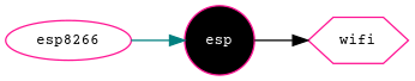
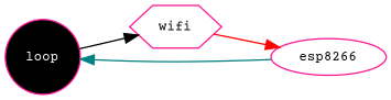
  digraph {
    fontname="Courier Prime"
    rankdir=LR
    node [color=deeppink fillcolor=white fontname="Courier Prime" fontsize=10 style=filled]
    edge [fontname="Courier Prime" fontsize=10 labelfontname=Helvetica labelfontsize=10 style=solid]
-   n1 [fillcolor=black fontcolor=white height=0.2 label=esp shape=circle width=0.4]
+   n1 [fillcolor=black fontcolor=white height=0.2 label=loop shape=circle width=0.4]
    n2 [height=0.2 label=wifi shape=hexagon width=0.4]
    n3 [height=0.2 label=esp8266 shape=ellipse width=0.4]
    n1 -> n2 [color=black]
+   n2 -> n3 [color=red]
    n3 -> n1 [color=teal]
  }
